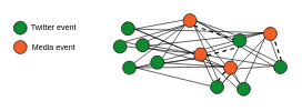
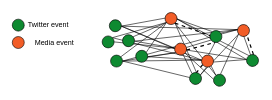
  <mxCell id="0" />
  <mxCell id="1" parent="0" />
  <mxCell id="2" value="" style="endArrow=none;html=1;exitX=0;exitY=1;exitDx=0;exitDy=0;" parent="1" source="14" target="19" edge="1"><mxGeometry width="50" height="50" relative="1" as="geometry"><mxPoint x="271" y="-60" as="sourcePoint" /><mxPoint x="321" y="-110" as="targetPoint" /></mxGeometry></mxCell>
  <mxCell id="3" style="edgeStyle=none;rounded=0;orthogonalLoop=1;jettySize=auto;html=1;exitX=1;exitY=0.5;exitDx=0;exitDy=0;entryX=0.5;entryY=1;entryDx=0;entryDy=0;endArrow=none;endFill=0;" edge="1" parent="1" source="7" target="26"><mxGeometry relative="1" as="geometry" /></mxCell>
  <mxCell id="4" style="edgeStyle=none;rounded=0;orthogonalLoop=1;jettySize=auto;html=1;exitX=1;exitY=0.5;exitDx=0;exitDy=0;entryX=1;entryY=1;entryDx=0;entryDy=0;endArrow=none;endFill=0;" edge="1" parent="1" source="7" target="54"><mxGeometry relative="1" as="geometry" /></mxCell>
  <mxCell id="5" style="edgeStyle=none;rounded=0;orthogonalLoop=1;jettySize=auto;html=1;exitX=1;exitY=0.5;exitDx=0;exitDy=0;entryX=0.5;entryY=1;entryDx=0;entryDy=0;endArrow=none;endFill=0;" edge="1" parent="1" source="7" target="53"><mxGeometry relative="1" as="geometry" /></mxCell>
  <mxCell id="6" style="edgeStyle=none;rounded=0;orthogonalLoop=1;jettySize=auto;html=1;exitX=1;exitY=0.5;exitDx=0;exitDy=0;entryX=0.5;entryY=1;entryDx=0;entryDy=0;endArrow=none;endFill=0;" edge="1" parent="1" source="7" target="14"><mxGeometry relative="1" as="geometry" /></mxCell>
  <mxCell id="7" value="" style="ellipse;whiteSpace=wrap;html=1;aspect=fixed;fillColor=#0E8A31;" parent="1" vertex="1"><mxGeometry x="184" y="91" width="20" height="20" as="geometry" /></mxCell>
  <mxCell id="8" style="rounded=0;orthogonalLoop=1;jettySize=auto;html=1;exitX=1;exitY=0;exitDx=0;exitDy=0;entryX=0;entryY=1;entryDx=0;entryDy=0;endArrow=none;endFill=0;" edge="1" parent="1" source="52" target="51"><mxGeometry relative="1" as="geometry" /></mxCell>
  <mxCell id="9" value="" style="endArrow=none;html=1;exitX=1;exitY=0;exitDx=0;exitDy=0;entryX=0;entryY=1;entryDx=0;entryDy=0;" parent="1" source="39" target="52" edge="1"><mxGeometry width="50" height="50" relative="1" as="geometry"><mxPoint x="361" y="50" as="sourcePoint" /><mxPoint x="411" y="0" as="targetPoint" /></mxGeometry></mxCell>
  <mxCell id="10" value="" style="endArrow=none;html=1;exitX=0.5;exitY=0;exitDx=0;exitDy=0;entryX=0.5;entryY=1;entryDx=0;entryDy=0;" parent="1" source="42" target="52" edge="1"><mxGeometry width="50" height="50" relative="1" as="geometry"><mxPoint x="361" y="50" as="sourcePoint" /><mxPoint x="411" y="0" as="targetPoint" /></mxGeometry></mxCell>
  <mxCell id="11" value="" style="endArrow=none;html=1;exitX=1;exitY=0;exitDx=0;exitDy=0;entryX=0.5;entryY=1;entryDx=0;entryDy=0;" parent="1" source="35" target="52" edge="1"><mxGeometry width="50" height="50" relative="1" as="geometry"><mxPoint x="361" y="50" as="sourcePoint" /><mxPoint x="411" y="0" as="targetPoint" /></mxGeometry></mxCell>
  <mxCell id="12" value="" style="endArrow=none;html=1;exitX=1;exitY=0;exitDx=0;exitDy=0;entryX=0.5;entryY=1;entryDx=0;entryDy=0;" parent="1" source="7" target="52" edge="1"><mxGeometry width="50" height="50" relative="1" as="geometry"><mxPoint x="361" y="50" as="sourcePoint" /><mxPoint x="411" y="0" as="targetPoint" /></mxGeometry></mxCell>
  <mxCell id="13" value="" style="endArrow=none;html=1;exitX=0.5;exitY=0;exitDx=0;exitDy=0;entryX=0.5;entryY=1;entryDx=0;entryDy=0;" parent="1" source="45" target="52" edge="1"><mxGeometry width="50" height="50" relative="1" as="geometry"><mxPoint x="361" y="50" as="sourcePoint" /><mxPoint x="411" y="0" as="targetPoint" /></mxGeometry></mxCell>
  <mxCell id="14" value="" style="ellipse;whiteSpace=wrap;html=1;aspect=fixed;rotation=99;fillColor=#F25D27;" parent="1" vertex="1"><mxGeometry x="395.892" y="40.002" width="20" height="20" as="geometry" /></mxCell>
  <mxCell id="15" style="edgeStyle=none;rounded=0;orthogonalLoop=1;jettySize=auto;html=1;exitX=0.5;exitY=1;exitDx=0;exitDy=0;entryX=0.5;entryY=0;entryDx=0;entryDy=0;endArrow=none;endFill=0;" edge="1" parent="1" source="19" target="53"><mxGeometry relative="1" as="geometry" /></mxCell>
  <mxCell id="16" style="edgeStyle=none;rounded=0;orthogonalLoop=1;jettySize=auto;html=1;exitX=0.5;exitY=1;exitDx=0;exitDy=0;endArrow=none;endFill=0;" edge="1" parent="1" source="19" target="54"><mxGeometry relative="1" as="geometry" /></mxCell>
  <mxCell id="17" style="edgeStyle=none;rounded=0;orthogonalLoop=1;jettySize=auto;html=1;exitX=0;exitY=1;exitDx=0;exitDy=0;entryX=0;entryY=0.5;entryDx=0;entryDy=0;endArrow=none;endFill=0;" edge="1" parent="1" source="19" target="52"><mxGeometry relative="1" as="geometry" /></mxCell>
  <mxCell id="18" style="edgeStyle=none;rounded=0;orthogonalLoop=1;jettySize=auto;html=1;exitX=0.5;exitY=1;exitDx=0;exitDy=0;entryX=1;entryY=0;entryDx=0;entryDy=0;endArrow=none;endFill=0;" edge="1" parent="1" source="19" target="52"><mxGeometry relative="1" as="geometry" /></mxCell>
  <mxCell id="19" value="" style="ellipse;whiteSpace=wrap;html=1;aspect=fixed;rotation=99;fillColor=#0E8A31;" parent="1" vertex="1"><mxGeometry x="411.002" y="90.002" width="20" height="20" as="geometry" /></mxCell>
  <mxCell id="20" value="" style="endArrow=none;html=1;exitX=1;exitY=1;exitDx=0;exitDy=0;" parent="1" source="51" target="54" edge="1"><mxGeometry width="50" height="50" relative="1" as="geometry"><mxPoint x="225" y="-50" as="sourcePoint" /><mxPoint x="275" y="-100" as="targetPoint" /></mxGeometry></mxCell>
  <mxCell id="21" style="edgeStyle=none;rounded=0;orthogonalLoop=1;jettySize=auto;html=1;exitX=0;exitY=0;exitDx=0;exitDy=0;entryX=0.5;entryY=1;entryDx=0;entryDy=0;endArrow=none;endFill=0;" edge="1" parent="1" source="51" target="14"><mxGeometry relative="1" as="geometry" /></mxCell>
  <mxCell id="22" style="edgeStyle=none;rounded=0;orthogonalLoop=1;jettySize=auto;html=1;exitX=0;exitY=0.5;exitDx=0;exitDy=0;entryX=1;entryY=0.5;entryDx=0;entryDy=0;endArrow=none;endFill=0;" edge="1" parent="1" source="53" target="51"><mxGeometry relative="1" as="geometry" /></mxCell>
  <mxCell id="23" style="edgeStyle=none;rounded=0;orthogonalLoop=1;jettySize=auto;html=1;exitX=0;exitY=1;exitDx=0;exitDy=0;endArrow=none;endFill=0;" edge="1" parent="1" source="26" target="54"><mxGeometry relative="1" as="geometry" /></mxCell>
  <mxCell id="24" style="edgeStyle=none;rounded=0;orthogonalLoop=1;jettySize=auto;html=1;exitX=0;exitY=0;exitDx=0;exitDy=0;entryX=1;entryY=1;entryDx=0;entryDy=0;endArrow=none;endFill=0;" edge="1" parent="1" source="26" target="14"><mxGeometry relative="1" as="geometry" /></mxCell>
  <mxCell id="25" style="edgeStyle=none;rounded=0;orthogonalLoop=1;jettySize=auto;html=1;exitX=0;exitY=0.5;exitDx=0;exitDy=0;entryX=1;entryY=0.5;entryDx=0;entryDy=0;endArrow=none;endFill=0;" edge="1" parent="1" source="26" target="52"><mxGeometry relative="1" as="geometry" /></mxCell>
  <mxCell id="26" value="" style="ellipse;whiteSpace=wrap;html=1;aspect=fixed;rotation=99;fillColor=#0E8A31;" parent="1" vertex="1"><mxGeometry x="315.892" y="120.002" width="20" height="20" as="geometry" /></mxCell>
  <mxCell id="27" style="edgeStyle=none;rounded=0;orthogonalLoop=1;jettySize=auto;html=1;exitX=0;exitY=1;exitDx=0;exitDy=0;entryX=1;entryY=0.5;entryDx=0;entryDy=0;endArrow=none;endFill=0;" edge="1" parent="1" source="30" target="52"><mxGeometry relative="1" as="geometry" /></mxCell>
  <mxCell id="28" style="edgeStyle=none;rounded=0;orthogonalLoop=1;jettySize=auto;html=1;exitX=0;exitY=0.5;exitDx=0;exitDy=0;entryX=1;entryY=1;entryDx=0;entryDy=0;endArrow=none;endFill=0;" edge="1" parent="1" source="30" target="14"><mxGeometry relative="1" as="geometry" /></mxCell>
  <mxCell id="29" style="edgeStyle=none;rounded=0;orthogonalLoop=1;jettySize=auto;html=1;exitX=0.5;exitY=1;exitDx=0;exitDy=0;endArrow=none;endFill=0;" edge="1" parent="1" source="30" target="54"><mxGeometry relative="1" as="geometry" /></mxCell>
  <mxCell id="30" value="" style="ellipse;whiteSpace=wrap;html=1;aspect=fixed;rotation=99;fillColor=#0E8A31;" parent="1" vertex="1"><mxGeometry x="355.892" y="123.002" width="20" height="20" as="geometry" /></mxCell>
  <mxCell id="31" value="" style="endArrow=none;html=1;exitX=0;exitY=0;exitDx=0;exitDy=0;entryX=1;entryY=0.5;entryDx=0;entryDy=0;" parent="1" source="26" target="53" edge="1"><mxGeometry width="50" height="50" relative="1" as="geometry"><mxPoint x="321" y="-60" as="sourcePoint" /><mxPoint x="371" y="-110" as="targetPoint" /></mxGeometry></mxCell>
  <mxCell id="32" value="" style="endArrow=none;html=1;exitX=0;exitY=1;exitDx=0;exitDy=0;entryX=1;entryY=0;entryDx=0;entryDy=0;" parent="1" source="30" target="53" edge="1"><mxGeometry width="50" height="50" relative="1" as="geometry"><mxPoint x="343.982" y="134.124" as="sourcePoint" /><mxPoint x="344" y="110" as="targetPoint" /></mxGeometry></mxCell>
  <mxCell id="33" style="edgeStyle=none;rounded=0;orthogonalLoop=1;jettySize=auto;html=1;exitX=1;exitY=0.5;exitDx=0;exitDy=0;entryX=0.5;entryY=1;entryDx=0;entryDy=0;endArrow=none;endFill=0;" edge="1" parent="1" source="35" target="54"><mxGeometry relative="1" as="geometry" /></mxCell>
  <mxCell id="34" style="edgeStyle=none;rounded=0;orthogonalLoop=1;jettySize=auto;html=1;exitX=1;exitY=0;exitDx=0;exitDy=0;endArrow=none;endFill=0;" edge="1" parent="1" source="35"><mxGeometry relative="1" as="geometry"><mxPoint x="341" y="101" as="targetPoint" /></mxGeometry></mxCell>
  <mxCell id="35" value="" style="ellipse;whiteSpace=wrap;html=1;aspect=fixed;fillColor=#0E8A31;" parent="1" vertex="1"><mxGeometry x="170" y="59" width="20" height="20" as="geometry" /></mxCell>
  <mxCell id="36" style="edgeStyle=none;rounded=0;orthogonalLoop=1;jettySize=auto;html=1;exitX=1;exitY=0;exitDx=0;exitDy=0;entryX=0.5;entryY=1;entryDx=0;entryDy=0;endArrow=none;endFill=0;" edge="1" parent="1" source="39" target="54"><mxGeometry relative="1" as="geometry" /></mxCell>
  <mxCell id="37" style="edgeStyle=none;rounded=0;orthogonalLoop=1;jettySize=auto;html=1;exitX=1;exitY=0;exitDx=0;exitDy=0;entryX=0.5;entryY=1;entryDx=0;entryDy=0;endArrow=none;endFill=0;" edge="1" parent="1" source="39" target="53"><mxGeometry relative="1" as="geometry" /></mxCell>
  <mxCell id="38" style="edgeStyle=none;rounded=0;orthogonalLoop=1;jettySize=auto;html=1;exitX=1;exitY=0;exitDx=0;exitDy=0;entryX=0.5;entryY=1;entryDx=0;entryDy=0;endArrow=none;endFill=0;" edge="1" parent="1" source="39" target="14"><mxGeometry relative="1" as="geometry" /></mxCell>
  <mxCell id="39" value="" style="ellipse;whiteSpace=wrap;html=1;aspect=fixed;rotation=49;fillColor=#0E8A31;" parent="1" vertex="1"><mxGeometry x="182" y="32" width="20" height="20" as="geometry" /></mxCell>
  <mxCell id="40" style="edgeStyle=none;rounded=0;orthogonalLoop=1;jettySize=auto;html=1;exitX=1;exitY=0;exitDx=0;exitDy=0;entryX=0.5;entryY=1;entryDx=0;entryDy=0;endArrow=none;endFill=0;" edge="1" parent="1" source="42" target="14"><mxGeometry relative="1" as="geometry" /></mxCell>
  <mxCell id="41" style="edgeStyle=none;rounded=0;orthogonalLoop=1;jettySize=auto;html=1;exitX=1;exitY=0;exitDx=0;exitDy=0;entryX=0.5;entryY=1;entryDx=0;entryDy=0;endArrow=none;endFill=0;" edge="1" parent="1" source="42" target="54"><mxGeometry relative="1" as="geometry" /></mxCell>
  <mxCell id="42" value="" style="ellipse;whiteSpace=wrap;html=1;aspect=fixed;rotation=49;fillColor=#0E8A31;" parent="1" vertex="1"><mxGeometry x="204" y="57" width="20" height="20" as="geometry" /></mxCell>
  <mxCell id="43" style="edgeStyle=none;rounded=0;orthogonalLoop=1;jettySize=auto;html=1;exitX=1;exitY=0;exitDx=0;exitDy=0;entryX=1;entryY=1;entryDx=0;entryDy=0;endArrow=none;endFill=0;" edge="1" parent="1" source="45" target="54"><mxGeometry relative="1" as="geometry" /></mxCell>
  <mxCell id="44" style="edgeStyle=none;rounded=0;orthogonalLoop=1;jettySize=auto;html=1;exitX=1;exitY=0;exitDx=0;exitDy=0;entryX=0.5;entryY=1;entryDx=0;entryDy=0;endArrow=none;endFill=0;" edge="1" parent="1" source="45" target="53"><mxGeometry relative="1" as="geometry" /></mxCell>
  <mxCell id="45" value="" style="ellipse;whiteSpace=wrap;html=1;aspect=fixed;rotation=49;fillColor=#0E8A31;" parent="1" vertex="1"><mxGeometry x="226" y="83" width="20" height="20" as="geometry" /></mxCell>
  <mxCell id="46" value="Twitter event" style="text;html=1;align=center;verticalAlign=middle;resizable=0;points=[];autosize=1;" parent="1" vertex="1"><mxGeometry x="50" y="31" width="60" height="20" as="geometry" /></mxCell>
  <mxCell id="47" value="" style="endArrow=none;html=1;" parent="1" edge="1"><mxGeometry width="50" height="50" relative="1" as="geometry"><mxPoint x="40.002" y="41.002" as="sourcePoint" /><mxPoint x="39.44" y="40.5" as="targetPoint" /></mxGeometry></mxCell>
  <mxCell id="48" value="" style="ellipse;whiteSpace=wrap;html=1;aspect=fixed;rotation=90;fillColor=#0E8A31;" parent="1" vertex="1"><mxGeometry x="20" y="31.002" width="20" height="20" as="geometry" /></mxCell>
  <mxCell id="49" value="" style="ellipse;whiteSpace=wrap;html=1;aspect=fixed;rotation=90;fillColor=#F25D27;" parent="1" vertex="1"><mxGeometry x="20" y="60.002" width="20" height="20" as="geometry" /></mxCell>
- <mxCell id="50" value="Media event" style="text;html=1;align=center;verticalAlign=middle;resizable=0;points=[];autosize=1;" parent="1" vertex="1"><mxGeometry x="40" y="60" width="80" height="20" as="geometry" /></mxCell>
+ <mxCell id="50" value="Media event" style="text;html=1;align=center;verticalAlign=middle;resizable=0;points=[];autosize=1;" parent="1" vertex="1"><mxGeometry x="50" y="60" width="80" height="20" as="geometry" /></mxCell>
  <mxCell id="51" value="" style="ellipse;whiteSpace=wrap;html=1;aspect=fixed;rotation=99;fillColor=#0E8A31;" parent="1" vertex="1"><mxGeometry x="349.892" y="50.002" width="20" height="20" as="geometry" /></mxCell>
  <mxCell id="52" value="" style="ellipse;whiteSpace=wrap;html=1;aspect=fixed;rotation=49;fillColor=#F25D27;" parent="1" vertex="1"><mxGeometry x="275" y="20" width="20" height="20" as="geometry" /></mxCell>
  <mxCell id="53" value="" style="ellipse;whiteSpace=wrap;html=1;aspect=fixed;rotation=99;fillColor=#F25D27;" parent="1" vertex="1"><mxGeometry x="335.892" y="91.002" width="20" height="20" as="geometry" /></mxCell>
  <mxCell id="54" value="" style="ellipse;whiteSpace=wrap;html=1;aspect=fixed;rotation=99;fillColor=#F25D27;" parent="1" vertex="1"><mxGeometry x="291.002" y="71.002" width="20" height="20" as="geometry" /></mxCell>
  <mxCell id="55" value="" style="endArrow=none;dashed=1;html=1;entryX=0;entryY=0.5;entryDx=0;entryDy=0;exitX=1;exitY=1;exitDx=0;exitDy=0;strokeWidth=2;" edge="1" parent="1" source="53" target="26"><mxGeometry width="50" height="50" relative="1" as="geometry"><mxPoint x="411" y="341" as="sourcePoint" /><mxPoint x="461" y="291" as="targetPoint" /></mxGeometry></mxCell>
  <mxCell id="56" value="" style="endArrow=none;dashed=1;html=1;exitX=0.5;exitY=0;exitDx=0;exitDy=0;entryX=1;entryY=0.5;entryDx=0;entryDy=0;strokeWidth=2;" edge="1" parent="1" source="54" target="51"><mxGeometry width="50" height="50" relative="1" as="geometry"><mxPoint x="411" y="341" as="sourcePoint" /><mxPoint x="461" y="291" as="targetPoint" /></mxGeometry></mxCell>
  <mxCell id="57" value="" style="endArrow=none;dashed=1;html=1;strokeWidth=2;entryX=1;entryY=0;entryDx=0;entryDy=0;exitX=0;exitY=0.5;exitDx=0;exitDy=0;" edge="1" parent="1" source="19" target="14"><mxGeometry width="50" height="50" relative="1" as="geometry"><mxPoint x="411" y="341" as="sourcePoint" /><mxPoint x="461" y="291" as="targetPoint" /></mxGeometry></mxCell>
  <mxCell id="58" value="" style="endArrow=none;dashed=1;html=1;strokeWidth=2;exitX=1;exitY=0.5;exitDx=0;exitDy=0;entryX=0.5;entryY=1;entryDx=0;entryDy=0;" edge="1" parent="1" source="52" target="51"><mxGeometry width="50" height="50" relative="1" as="geometry"><mxPoint x="411" y="341" as="sourcePoint" /><mxPoint x="461" y="291" as="targetPoint" /></mxGeometry></mxCell>
